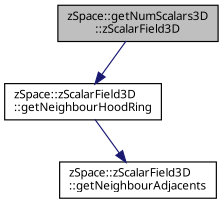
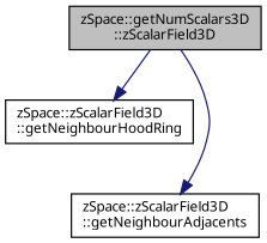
  digraph {
    fontname="Noto Sans"
    rankdir=TB
    node [color=black fillcolor=white fontname="Noto Sans" fontsize=10 shape=record style=filled]
    edge [color=midnightblue fontname="Noto Sans" fontsize=10 labelfontname=Helvetica labelfontsize=10 style=solid]
    n1 [fillcolor=grey75 fontcolor=black height=0.2 label="zSpace::getNumScalars3D\l::zScalarField3D" width=0.4]
    n2 [height=0.2 label="zSpace::zScalarField3D\l::getNeighbourHoodRing" width=0.4]
    n3 [height=0.2 label="zSpace::zScalarField3D\l::getNeighbourAdjacents" width=0.4]
    n1 -> n2
-   n2 -> n3
+   n1 -> n3
  }
